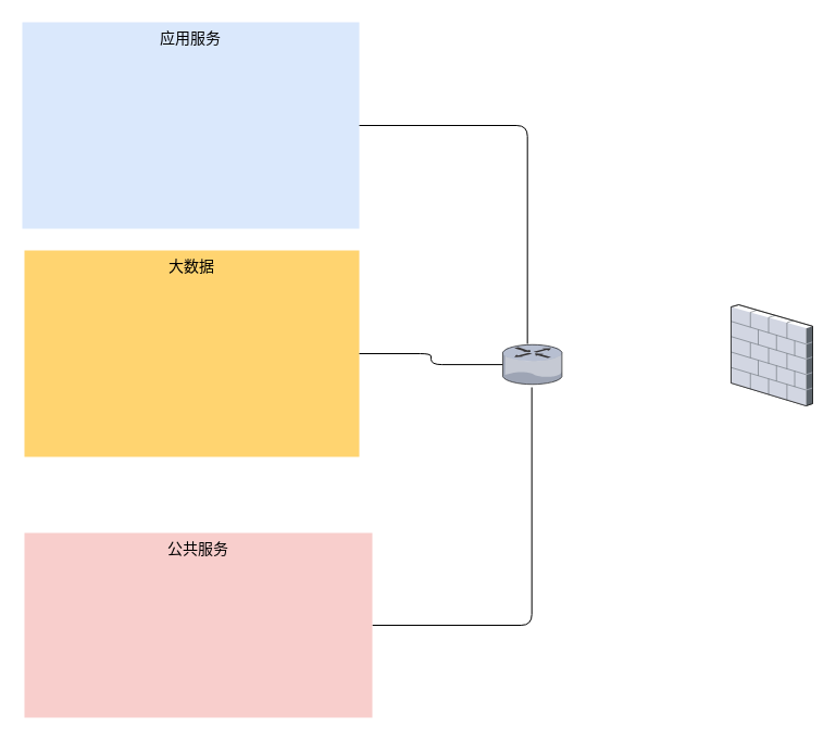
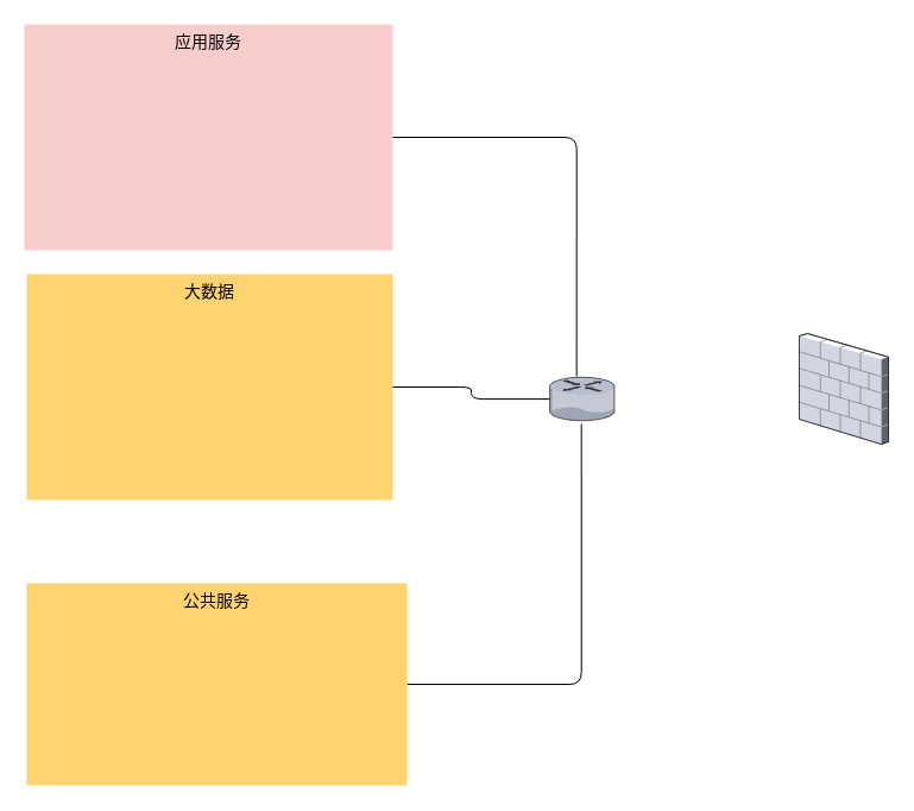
  <mxCell id="0" />
  <mxCell id="1" parent="0" />
  <mxCell id="2" value="大数据" style="whiteSpace=wrap;html=1;fillColor=#FFD470;gradientColor=none;fontSize=14;strokeColor=none;verticalAlign=top;" vertex="1" parent="1"><mxGeometry x="22" y="230" width="308" height="190" as="geometry" /></mxCell>
- <mxCell id="3" value="应用服务" style="whiteSpace=wrap;html=1;fillColor=#dae8fc;fontSize=14;strokeColor=none;verticalAlign=top;" vertex="1" parent="1"><mxGeometry x="20" y="20" width="310" height="190" as="geometry" /></mxCell>
+ <mxCell id="3" value="应用服务" style="whiteSpace=wrap;html=1;fillColor=#f8cecc;fontSize=14;strokeColor=none;verticalAlign=top;" vertex="1" parent="1"><mxGeometry x="20" y="20" width="310" height="190" as="geometry" /></mxCell>
  <mxCell id="4" style="edgeStyle=orthogonalEdgeStyle;rounded=1;orthogonalLoop=1;jettySize=auto;html=1;endArrow=none;endFill=0;shadow=0;entryX=1;entryY=0.5;entryDx=0;entryDy=0;" edge="1" parent="1" source="6" target="2"><mxGeometry relative="1" as="geometry"><mxPoint x="222" y="220" as="targetPoint" /></mxGeometry></mxCell>
  <mxCell id="5" style="edgeStyle=orthogonalEdgeStyle;rounded=1;orthogonalLoop=1;jettySize=auto;html=1;entryX=1;entryY=0.5;entryDx=0;entryDy=0;shadow=0;endArrow=none;endFill=0;exitX=0.412;exitY=-0.021;exitDx=0;exitDy=0;exitPerimeter=0;" edge="1" parent="1" source="6" target="3"><mxGeometry relative="1" as="geometry" /></mxCell>
  <mxCell id="6" value="" style="verticalLabelPosition=bottom;aspect=fixed;html=1;verticalAlign=top;strokeColor=none;shape=mxgraph.citrix.router;fillColor=#66B2FF;gradientColor=#0066CC;fontSize=14;" vertex="1" parent="1"><mxGeometry x="462" y="316.75" width="55" height="36.5" as="geometry" /></mxCell>
  <mxCell id="7" style="edgeStyle=orthogonalEdgeStyle;rounded=1;orthogonalLoop=1;jettySize=auto;html=1;entryX=0.485;entryY=1.075;entryDx=0;entryDy=0;entryPerimeter=0;shadow=0;endArrow=none;endFill=0;" edge="1" parent="1" source="8" target="6"><mxGeometry relative="1" as="geometry" /></mxCell>
- <mxCell id="8" value="公共服务" style="whiteSpace=wrap;html=1;fillColor=#f8cecc;fontSize=14;strokeColor=none;verticalAlign=top;" vertex="1" parent="1"><mxGeometry x="22" y="490" width="320" height="170" as="geometry" /></mxCell>
+ <mxCell id="8" value="公共服务" style="whiteSpace=wrap;html=1;fillColor=#ffd470;fontSize=14;strokeColor=none;verticalAlign=top;" vertex="1" parent="1"><mxGeometry x="22" y="490" width="320" height="170" as="geometry" /></mxCell>
  <mxCell id="9" value="" style="verticalLabelPosition=bottom;aspect=fixed;html=1;verticalAlign=top;strokeColor=none;shape=mxgraph.citrix.firewall;fillColor=#66B2FF;gradientColor=#0066CC;fontSize=14;" vertex="1" parent="1"><mxGeometry x="672" y="280" width="75" height="93" as="geometry" /></mxCell>
